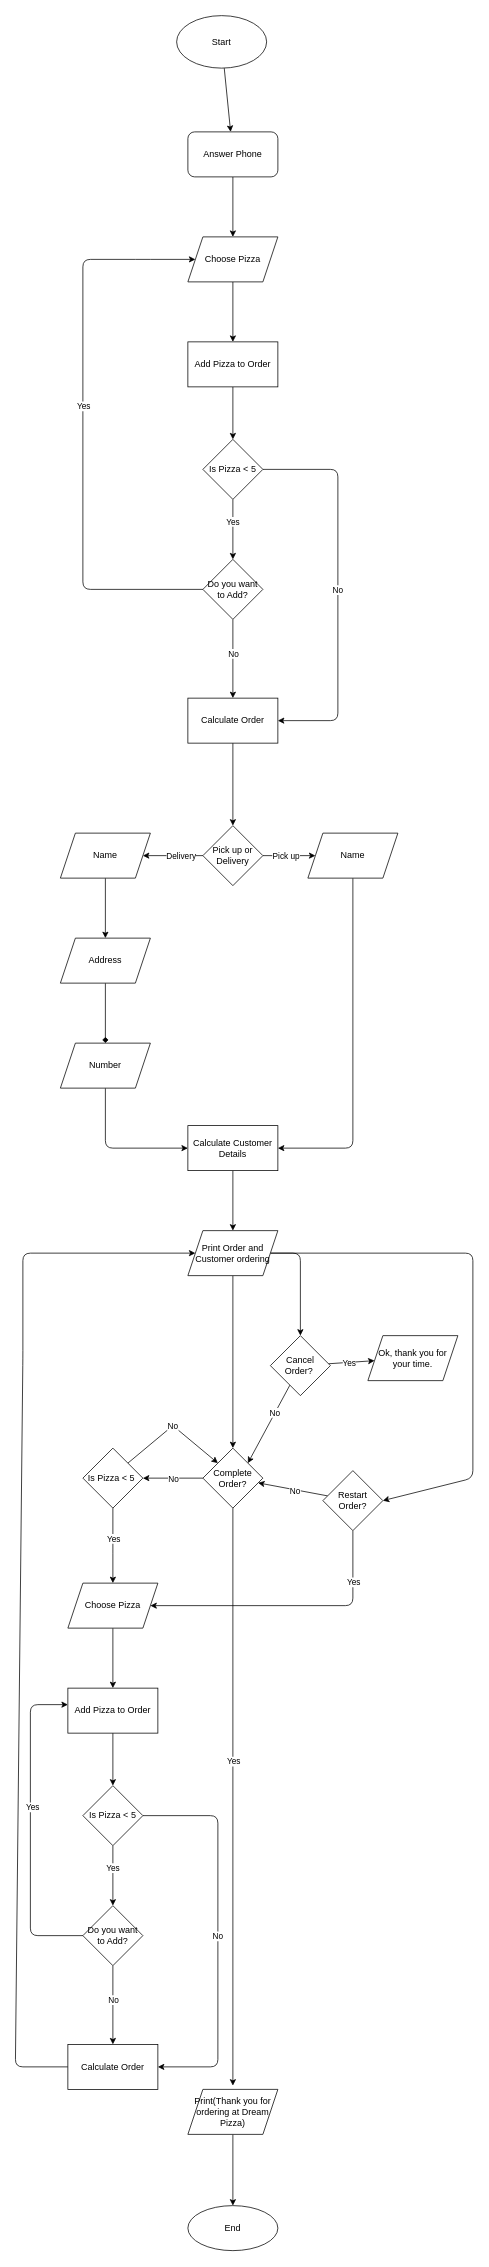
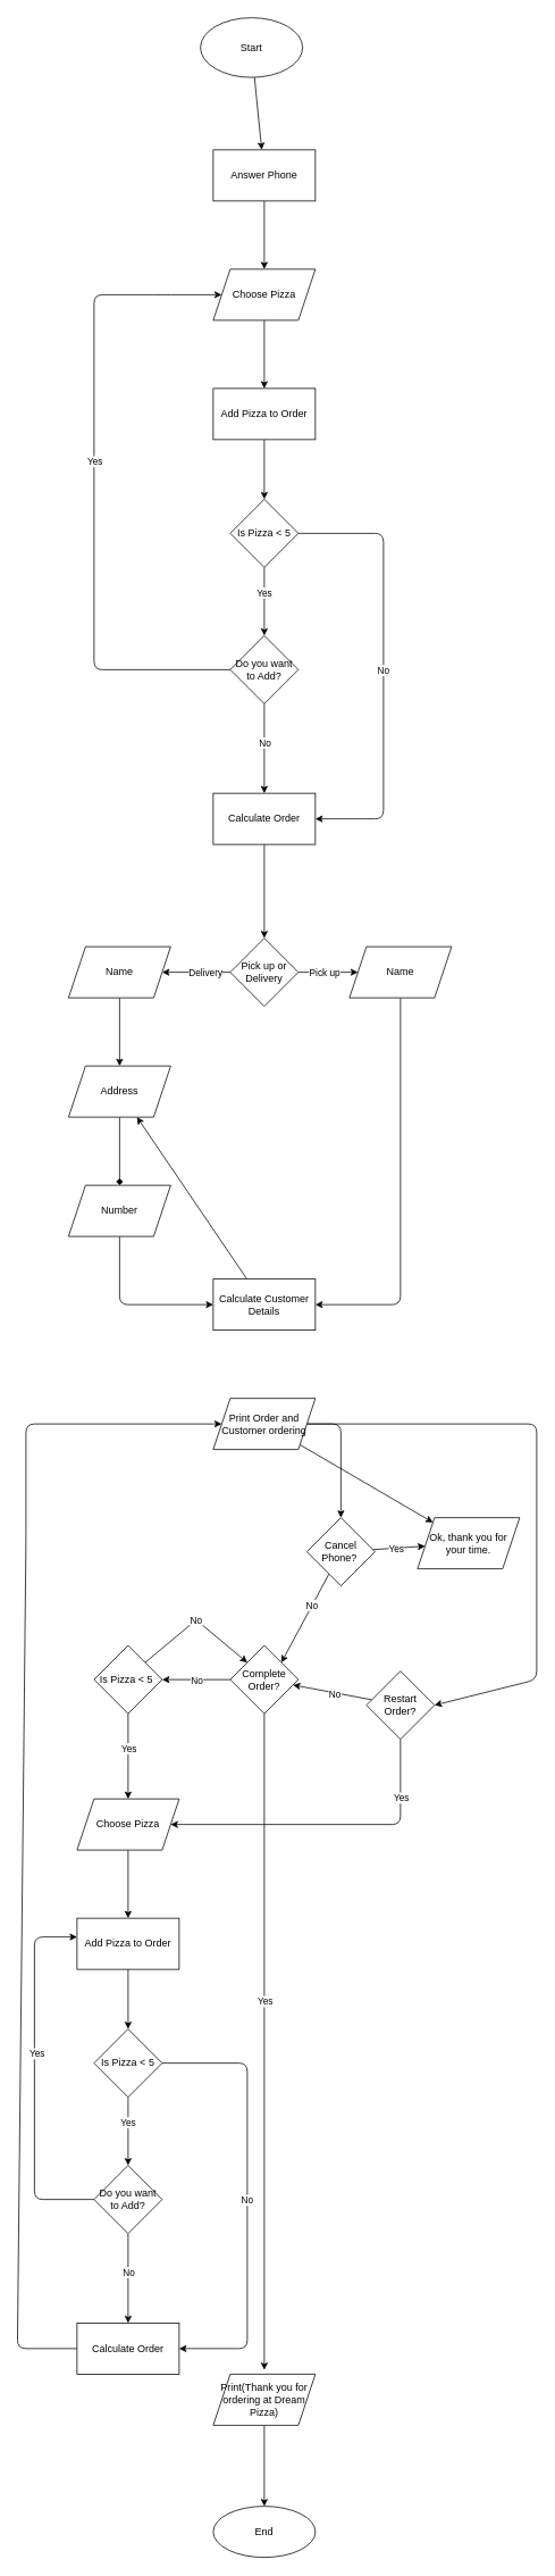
  <mxCell id="0" />
  <mxCell id="1" parent="0" />
  <mxCell id="2" value="" style="edgeStyle=none;html=1;" parent="1" source="3" target="24" edge="1"><mxGeometry relative="1" as="geometry" /></mxCell>
  <mxCell id="3" value="Start" style="ellipse;whiteSpace=wrap;html=1;" parent="1" vertex="1"><mxGeometry x="235" y="20" width="120" height="70" as="geometry" /></mxCell>
  <mxCell id="4" value="" style="edgeStyle=none;html=1;" parent="1" source="8" target="10" edge="1"><mxGeometry relative="1" as="geometry" /></mxCell>
  <mxCell id="5" value="Pick up" style="edgeLabel;html=1;align=center;verticalAlign=middle;resizable=0;points=[];" parent="4" vertex="1" connectable="0"><mxGeometry x="-0.343" relative="1" as="geometry"><mxPoint x="7" as="offset" /></mxGeometry></mxCell>
  <mxCell id="6" value="" style="edgeStyle=none;html=1;entryX=1;entryY=0.5;entryDx=0;entryDy=0;" parent="1" source="8" target="12" edge="1"><mxGeometry relative="1" as="geometry"><mxPoint x="210" y="1140" as="targetPoint" /></mxGeometry></mxCell>
  <mxCell id="7" value="Delivery" style="edgeLabel;html=1;align=center;verticalAlign=middle;resizable=0;points=[];" parent="6" vertex="1" connectable="0"><mxGeometry x="-0.5" y="3" relative="1" as="geometry"><mxPoint x="-10" y="-3" as="offset" /></mxGeometry></mxCell>
  <mxCell id="8" value="Pick up or Delivery" style="rhombus;whiteSpace=wrap;html=1;" parent="1" vertex="1"><mxGeometry x="270" y="1100" width="80" height="80" as="geometry" /></mxCell>
  <mxCell id="9" style="edgeStyle=none;html=1;entryX=1;entryY=0.5;entryDx=0;entryDy=0;" parent="1" source="10" target="18" edge="1"><mxGeometry relative="1" as="geometry"><Array as="points"><mxPoint x="470" y="1530" /></Array></mxGeometry></mxCell>
  <mxCell id="10" value="Name" style="shape=parallelogram;perimeter=parallelogramPerimeter;whiteSpace=wrap;html=1;fixedSize=1;" parent="1" vertex="1"><mxGeometry x="410" y="1110" width="120" height="60" as="geometry" /></mxCell>
  <mxCell id="11" value="" style="edgeStyle=none;html=1;" parent="1" source="12" target="14" edge="1"><mxGeometry relative="1" as="geometry" /></mxCell>
  <mxCell id="12" value="Name" style="shape=parallelogram;perimeter=parallelogramPerimeter;whiteSpace=wrap;html=1;fixedSize=1;" parent="1" vertex="1"><mxGeometry x="80" y="1110" width="120" height="60" as="geometry" /></mxCell>
  <mxCell id="13" value="" style="edgeStyle=none;html=1;endArrow=diamond;" parent="1" source="14" target="16" edge="1"><mxGeometry relative="1" as="geometry" /></mxCell>
  <mxCell id="14" value="Address" style="shape=parallelogram;perimeter=parallelogramPerimeter;whiteSpace=wrap;html=1;fixedSize=1;" parent="1" vertex="1"><mxGeometry x="80" y="1250" width="120" height="60" as="geometry" /></mxCell>
  <mxCell id="15" value="" style="edgeStyle=none;html=1;exitX=0.5;exitY=1;exitDx=0;exitDy=0;entryX=0;entryY=0.5;entryDx=0;entryDy=0;" parent="1" source="16" target="18" edge="1"><mxGeometry relative="1" as="geometry"><Array as="points"><mxPoint x="140" y="1530" /></Array></mxGeometry></mxCell>
  <mxCell id="16" value="Number" style="shape=parallelogram;perimeter=parallelogramPerimeter;whiteSpace=wrap;html=1;fixedSize=1;" parent="1" vertex="1"><mxGeometry x="80" y="1390" width="120" height="60" as="geometry" /></mxCell>
- <mxCell id="17" value="" style="edgeStyle=none;html=1;" parent="1" source="18" target="22" edge="1"><mxGeometry relative="1" as="geometry" /></mxCell>
+ <mxCell id="17" value="" style="edgeStyle=none;html=1;" parent="1" source="18" target="14" edge="1"><mxGeometry relative="1" as="geometry" /></mxCell>
  <mxCell id="18" value="Calculate Customer Details" style="whiteSpace=wrap;html=1;" parent="1" vertex="1"><mxGeometry x="250" y="1500" width="120" height="60" as="geometry" /></mxCell>
  <mxCell id="19" value="" style="edgeStyle=none;html=1;exitX=1;exitY=0.5;exitDx=0;exitDy=0;entryX=0.5;entryY=0;entryDx=0;entryDy=0;" parent="1" source="22" target="46" edge="1"><mxGeometry relative="1" as="geometry"><Array as="points"><mxPoint x="400" y="1670" /></Array></mxGeometry></mxCell>
  <mxCell id="20" style="edgeStyle=none;html=1;entryX=1;entryY=0.5;entryDx=0;entryDy=0;" edge="1" parent="1" source="22" target="78"><mxGeometry relative="1" as="geometry"><Array as="points"><mxPoint x="630" y="1670" /><mxPoint x="630" y="1970" /></Array></mxGeometry></mxCell>
- <mxCell id="21" style="edgeStyle=none;html=1;entryX=0.5;entryY=0;entryDx=0;entryDy=0;" edge="1" parent="1" source="22" target="52"><mxGeometry relative="1" as="geometry" /></mxCell>
+ <mxCell id="21" style="edgeStyle=none;html=1;" edge="1" parent="1" source="22" target="47"><mxGeometry relative="1" as="geometry" /></mxCell>
  <mxCell id="22" value="Print Order and Customer ordering" style="shape=parallelogram;perimeter=parallelogramPerimeter;whiteSpace=wrap;html=1;fixedSize=1;" parent="1" vertex="1"><mxGeometry x="250" y="1640" width="120" height="60" as="geometry" /></mxCell>
  <mxCell id="23" value="" style="edgeStyle=none;html=1;" parent="1" source="24" target="26" edge="1"><mxGeometry relative="1" as="geometry" /></mxCell>
- <mxCell id="24" value="Answer Phone" style="whiteSpace=wrap;html=1;rounded=1;" parent="1" vertex="1"><mxGeometry x="250" y="175" width="120" height="60" as="geometry" /></mxCell>
+ <mxCell id="24" value="Answer Phone" style="whiteSpace=wrap;html=1;" parent="1" vertex="1"><mxGeometry x="250" y="175" width="120" height="60" as="geometry" /></mxCell>
  <mxCell id="25" value="" style="edgeStyle=none;html=1;" parent="1" source="26" target="28" edge="1"><mxGeometry relative="1" as="geometry" /></mxCell>
  <mxCell id="26" value="Choose Pizza" style="shape=parallelogram;perimeter=parallelogramPerimeter;whiteSpace=wrap;html=1;fixedSize=1;" parent="1" vertex="1"><mxGeometry x="250" y="315" width="120" height="60" as="geometry" /></mxCell>
  <mxCell id="27" value="" style="edgeStyle=none;html=1;" parent="1" source="28" target="33" edge="1"><mxGeometry relative="1" as="geometry" /></mxCell>
  <mxCell id="28" value="Add Pizza to Order" style="whiteSpace=wrap;html=1;" parent="1" vertex="1"><mxGeometry x="250" y="455" width="120" height="60" as="geometry" /></mxCell>
  <mxCell id="29" value="" style="edgeStyle=none;html=1;" parent="1" source="33" target="38" edge="1"><mxGeometry relative="1" as="geometry" /></mxCell>
  <mxCell id="30" value="Yes" style="edgeLabel;html=1;align=center;verticalAlign=middle;resizable=0;points=[];" parent="29" vertex="1" connectable="0"><mxGeometry x="-0.275" y="-1" relative="1" as="geometry"><mxPoint as="offset" /></mxGeometry></mxCell>
  <mxCell id="31" value="" style="edgeStyle=none;html=1;entryX=1;entryY=0.5;entryDx=0;entryDy=0;" parent="1" source="33" target="40" edge="1"><mxGeometry relative="1" as="geometry"><Array as="points"><mxPoint x="450" y="625" /><mxPoint x="450" y="960" /></Array></mxGeometry></mxCell>
  <mxCell id="32" value="No" style="edgeLabel;html=1;align=center;verticalAlign=middle;resizable=0;points=[];" parent="31" vertex="1" connectable="0"><mxGeometry x="-0.467" y="-1" relative="1" as="geometry"><mxPoint y="123" as="offset" /></mxGeometry></mxCell>
  <mxCell id="33" value="Is Pizza &amp;lt; 5" style="rhombus;whiteSpace=wrap;html=1;" parent="1" vertex="1"><mxGeometry x="270" y="585" width="80" height="80" as="geometry" /></mxCell>
  <mxCell id="34" style="edgeStyle=none;html=1;entryX=0;entryY=0.5;entryDx=0;entryDy=0;" parent="1" source="38" target="26" edge="1"><mxGeometry relative="1" as="geometry"><Array as="points"><mxPoint x="110" y="785" /><mxPoint x="110" y="345" /><mxPoint x="190" y="345" /></Array></mxGeometry></mxCell>
  <mxCell id="35" value="Yes" style="edgeLabel;html=1;align=center;verticalAlign=middle;resizable=0;points=[];" parent="34" vertex="1" connectable="0"><mxGeometry x="-0.827" y="1" relative="1" as="geometry"><mxPoint x="-95" y="-246" as="offset" /></mxGeometry></mxCell>
  <mxCell id="36" style="edgeStyle=none;html=1;entryX=0.5;entryY=0;entryDx=0;entryDy=0;exitX=0.5;exitY=1;exitDx=0;exitDy=0;" parent="1" source="38" target="40" edge="1"><mxGeometry relative="1" as="geometry"><Array as="points" /></mxGeometry></mxCell>
  <mxCell id="37" value="No" style="edgeLabel;html=1;align=center;verticalAlign=middle;resizable=0;points=[];" parent="36" vertex="1" connectable="0"><mxGeometry x="-0.649" y="-2" relative="1" as="geometry"><mxPoint x="2" y="27" as="offset" /></mxGeometry></mxCell>
  <mxCell id="38" value="Do you want to Add?" style="rhombus;whiteSpace=wrap;html=1;" parent="1" vertex="1"><mxGeometry x="270" y="745" width="80" height="80" as="geometry" /></mxCell>
  <mxCell id="39" value="" style="edgeStyle=none;html=1;" parent="1" source="40" target="8" edge="1"><mxGeometry relative="1" as="geometry" /></mxCell>
  <mxCell id="40" value="Calculate Order" style="whiteSpace=wrap;html=1;" parent="1" vertex="1"><mxGeometry x="250" y="930" width="120" height="60" as="geometry" /></mxCell>
  <mxCell id="41" value="End" style="ellipse;whiteSpace=wrap;html=1;" parent="1" vertex="1"><mxGeometry x="250" y="2940" width="120" height="60" as="geometry" /></mxCell>
  <mxCell id="42" value="" style="edgeStyle=none;html=1;" parent="1" source="46" target="47" edge="1"><mxGeometry relative="1" as="geometry" /></mxCell>
  <mxCell id="43" value="Yes" style="edgeLabel;html=1;align=center;verticalAlign=middle;resizable=0;points=[];" parent="42" vertex="1" connectable="0"><mxGeometry x="-0.371" y="1" relative="1" as="geometry"><mxPoint x="8" y="1" as="offset" /></mxGeometry></mxCell>
  <mxCell id="44" value="" style="edgeStyle=none;html=1;" parent="1" source="46" edge="1"><mxGeometry relative="1" as="geometry"><mxPoint x="330" y="1950" as="targetPoint" /></mxGeometry></mxCell>
  <mxCell id="45" value="No" style="edgeLabel;html=1;align=center;verticalAlign=middle;resizable=0;points=[];" parent="44" vertex="1" connectable="0"><mxGeometry x="-0.283" y="-1" relative="1" as="geometry"><mxPoint as="offset" /></mxGeometry></mxCell>
- <mxCell id="46" value="Cancel Order?&amp;nbsp;" style="rhombus;whiteSpace=wrap;html=1;" parent="1" vertex="1"><mxGeometry x="360" y="1780" width="80" height="80" as="geometry" /></mxCell>
+ <mxCell id="46" value="Cancel Phone?&amp;nbsp;" style="rhombus;whiteSpace=wrap;html=1;" parent="1" vertex="1"><mxGeometry x="360" y="1780" width="80" height="80" as="geometry" /></mxCell>
  <mxCell id="47" value="Ok, thank you for your time." style="shape=parallelogram;perimeter=parallelogramPerimeter;whiteSpace=wrap;html=1;fixedSize=1;" parent="1" vertex="1"><mxGeometry x="490" y="1780" width="120" height="60" as="geometry" /></mxCell>
  <mxCell id="48" value="" style="edgeStyle=none;html=1;" parent="1" source="52" target="57" edge="1"><mxGeometry relative="1" as="geometry" /></mxCell>
  <mxCell id="49" value="No" style="edgeLabel;html=1;align=center;verticalAlign=middle;resizable=0;points=[];" parent="48" vertex="1" connectable="0"><mxGeometry x="-0.296" relative="1" as="geometry"><mxPoint x="-12" as="offset" /></mxGeometry></mxCell>
  <mxCell id="50" style="edgeStyle=none;html=1;" parent="1" source="52" edge="1"><mxGeometry relative="1" as="geometry"><mxPoint x="310" y="2780" as="targetPoint" /></mxGeometry></mxCell>
  <mxCell id="51" value="Yes" style="edgeLabel;html=1;align=center;verticalAlign=middle;resizable=0;points=[];" parent="50" vertex="1" connectable="0"><mxGeometry x="-0.814" y="1" relative="1" as="geometry"><mxPoint x="-1" y="265" as="offset" /></mxGeometry></mxCell>
  <mxCell id="52" value="Complete Order?" style="rhombus;whiteSpace=wrap;html=1;" parent="1" vertex="1"><mxGeometry x="270" y="1930" width="80" height="80" as="geometry" /></mxCell>
  <mxCell id="53" style="edgeStyle=none;html=1;exitX=1;exitY=0;exitDx=0;exitDy=0;entryX=0;entryY=0;entryDx=0;entryDy=0;" parent="1" source="57" target="52" edge="1"><mxGeometry relative="1" as="geometry"><Array as="points"><mxPoint x="230" y="1900" /></Array></mxGeometry></mxCell>
  <mxCell id="54" value="No" style="edgeLabel;html=1;align=center;verticalAlign=middle;resizable=0;points=[];" parent="53" vertex="1" connectable="0"><mxGeometry x="-0.151" y="-1" relative="1" as="geometry"><mxPoint x="8" y="-8" as="offset" /></mxGeometry></mxCell>
  <mxCell id="55" value="" style="edgeStyle=none;html=1;" parent="1" source="57" target="59" edge="1"><mxGeometry relative="1" as="geometry"><Array as="points"><mxPoint x="150" y="2060" /></Array></mxGeometry></mxCell>
  <mxCell id="56" value="Yes" style="edgeLabel;html=1;align=center;verticalAlign=middle;resizable=0;points=[];" parent="55" vertex="1" connectable="0"><mxGeometry x="-0.277" y="1" relative="1" as="geometry"><mxPoint x="-1" y="4" as="offset" /></mxGeometry></mxCell>
  <mxCell id="57" value="Is Pizza &amp;lt; 5&amp;nbsp;" style="rhombus;whiteSpace=wrap;html=1;" parent="1" vertex="1"><mxGeometry x="110" y="1930" width="80" height="80" as="geometry" /></mxCell>
  <mxCell id="58" value="" style="edgeStyle=none;html=1;" parent="1" source="59" target="61" edge="1"><mxGeometry relative="1" as="geometry" /></mxCell>
  <mxCell id="59" value="Choose Pizza" style="shape=parallelogram;perimeter=parallelogramPerimeter;whiteSpace=wrap;html=1;fixedSize=1;" parent="1" vertex="1"><mxGeometry x="90" y="2110" width="120" height="60" as="geometry" /></mxCell>
  <mxCell id="60" value="" style="edgeStyle=none;html=1;" parent="1" source="61" target="66" edge="1"><mxGeometry relative="1" as="geometry" /></mxCell>
  <mxCell id="61" value="Add Pizza to Order" style="whiteSpace=wrap;html=1;" parent="1" vertex="1"><mxGeometry x="90" y="2250" width="120" height="60" as="geometry" /></mxCell>
  <mxCell id="62" value="" style="edgeStyle=none;html=1;" parent="1" source="66" target="71" edge="1"><mxGeometry relative="1" as="geometry" /></mxCell>
  <mxCell id="63" value="Yes" style="edgeLabel;html=1;align=center;verticalAlign=middle;resizable=0;points=[];" parent="62" vertex="1" connectable="0"><mxGeometry x="-0.275" y="-1" relative="1" as="geometry"><mxPoint as="offset" /></mxGeometry></mxCell>
  <mxCell id="64" value="" style="edgeStyle=none;html=1;entryX=1;entryY=0.5;entryDx=0;entryDy=0;" parent="1" source="66" target="73" edge="1"><mxGeometry relative="1" as="geometry"><Array as="points"><mxPoint x="290" y="2420" /><mxPoint x="290" y="2755" /></Array></mxGeometry></mxCell>
  <mxCell id="65" value="No" style="edgeLabel;html=1;align=center;verticalAlign=middle;resizable=0;points=[];" parent="64" vertex="1" connectable="0"><mxGeometry x="-0.467" y="-1" relative="1" as="geometry"><mxPoint y="123" as="offset" /></mxGeometry></mxCell>
  <mxCell id="66" value="Is Pizza &amp;lt; 5" style="rhombus;whiteSpace=wrap;html=1;" parent="1" vertex="1"><mxGeometry x="110" y="2380" width="80" height="80" as="geometry" /></mxCell>
  <mxCell id="67" style="edgeStyle=none;html=1;entryX=0.5;entryY=0;entryDx=0;entryDy=0;exitX=0.5;exitY=1;exitDx=0;exitDy=0;" parent="1" source="71" target="73" edge="1"><mxGeometry relative="1" as="geometry"><Array as="points" /></mxGeometry></mxCell>
  <mxCell id="68" value="No" style="edgeLabel;html=1;align=center;verticalAlign=middle;resizable=0;points=[];" parent="67" vertex="1" connectable="0"><mxGeometry x="-0.649" y="-2" relative="1" as="geometry"><mxPoint x="2" y="27" as="offset" /></mxGeometry></mxCell>
  <mxCell id="69" style="edgeStyle=none;html=1;entryX=0;entryY=0.367;entryDx=0;entryDy=0;entryPerimeter=0;" parent="1" source="71" target="61" edge="1"><mxGeometry relative="1" as="geometry"><Array as="points"><mxPoint x="40" y="2580" /><mxPoint x="40" y="2272" /></Array></mxGeometry></mxCell>
  <mxCell id="70" value="Yes" style="edgeLabel;html=1;align=center;verticalAlign=middle;resizable=0;points=[];" parent="69" vertex="1" connectable="0"><mxGeometry x="0.131" y="-2" relative="1" as="geometry"><mxPoint as="offset" /></mxGeometry></mxCell>
  <mxCell id="71" value="Do you want to Add?" style="rhombus;whiteSpace=wrap;html=1;" parent="1" vertex="1"><mxGeometry x="110" y="2540" width="80" height="80" as="geometry" /></mxCell>
  <mxCell id="72" style="edgeStyle=none;html=1;entryX=0;entryY=0.5;entryDx=0;entryDy=0;exitX=0;exitY=0.5;exitDx=0;exitDy=0;" parent="1" source="73" target="22" edge="1"><mxGeometry relative="1" as="geometry"><Array as="points"><mxPoint x="20" y="2755" /><mxPoint x="30" y="1810" /><mxPoint x="30" y="1670" /></Array></mxGeometry></mxCell>
  <mxCell id="73" value="Calculate Order" style="whiteSpace=wrap;html=1;" parent="1" vertex="1"><mxGeometry x="90" y="2725" width="120" height="60" as="geometry" /></mxCell>
  <mxCell id="74" style="edgeStyle=none;html=1;entryX=1;entryY=0.5;entryDx=0;entryDy=0;" parent="1" source="78" target="59" edge="1"><mxGeometry relative="1" as="geometry"><Array as="points"><mxPoint x="470" y="2140" /></Array></mxGeometry></mxCell>
  <mxCell id="75" value="Yes" style="edgeLabel;html=1;align=center;verticalAlign=middle;resizable=0;points=[];" parent="74" vertex="1" connectable="0"><mxGeometry x="-0.802" y="1" relative="1" as="geometry"><mxPoint x="-1" y="31" as="offset" /></mxGeometry></mxCell>
  <mxCell id="76" value="" style="edgeStyle=none;html=1;" edge="1" parent="1" source="78" target="52"><mxGeometry relative="1" as="geometry" /></mxCell>
  <mxCell id="77" value="No" style="edgeLabel;html=1;align=center;verticalAlign=middle;resizable=0;points=[];" vertex="1" connectable="0" parent="76"><mxGeometry x="-0.3" y="-1" relative="1" as="geometry"><mxPoint x="-12" y="1" as="offset" /></mxGeometry></mxCell>
  <mxCell id="78" value="Restart Order?" style="rhombus;whiteSpace=wrap;html=1;" parent="1" vertex="1"><mxGeometry x="430" y="1960" width="80" height="80" as="geometry" /></mxCell>
  <mxCell id="79" value="" style="edgeStyle=none;html=1;" parent="1" source="80" target="41" edge="1"><mxGeometry relative="1" as="geometry" /></mxCell>
  <mxCell id="80" value="Print(Thank you for ordering at Dream Pizza)" style="shape=parallelogram;perimeter=parallelogramPerimeter;whiteSpace=wrap;html=1;fixedSize=1;" parent="1" vertex="1"><mxGeometry x="250" y="2785" width="120" height="60" as="geometry" /></mxCell>
